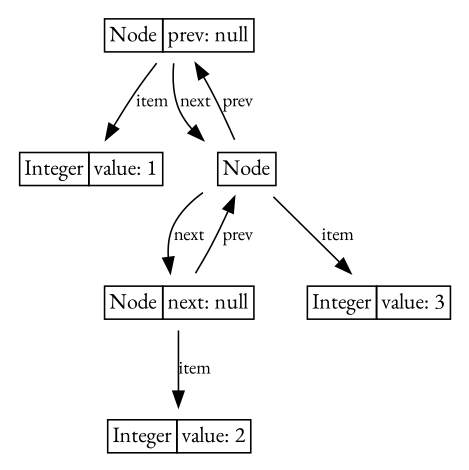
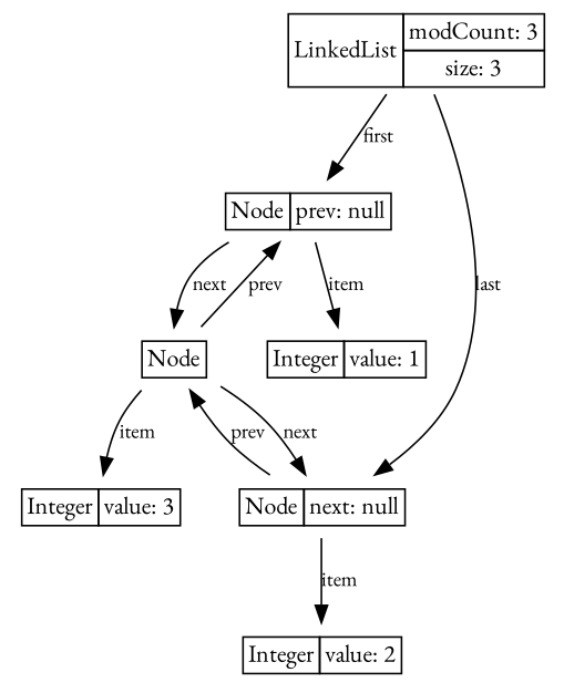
  digraph {
    rankdir=TB
    fontname="EB Garamond"
    node [shape=plaintext fontname="EB Garamond"]
    edge [fontsize=12 fontname="EB Garamond"]
+   n1 [label=< 		<table border='0' cellborder='1' cellspacing='0'> 			<tr> 				<td rowspan='3'>LinkedList</td> 			</tr> 			<tr> 				<td>modCount: 3</td> 			</tr> 			<tr> 				<td>size: 3</td> 			</tr> 		</table> 	>]
    n2 [label=< 		<table border='0' cellborder='1' cellspacing='0'> 			<tr> 				<td rowspan='2'>Node</td> 			</tr> 			<tr> 				<td>prev: null</td> 			</tr> 		</table> 	>]
    n3 [label=< 		<table border='0' cellborder='1' cellspacing='0'> 			<tr> 				<td rowspan='2'>Node</td> 			</tr> 			<tr> 				<td>next: null</td> 			</tr> 		</table> 	>]
    n4 [label=< 		<table border='0' cellborder='1' cellspacing='0'> 			<tr> 				<td rowspan='2'>Integer</td> 			</tr> 			<tr> 				<td>value: 1</td> 			</tr> 		</table> 	>]
    n5 [label=< 		<table border='0' cellborder='1' cellspacing='0'> 			<tr> 				<td>Node</td> 			</tr> 		</table> 	>]
    n6 [label=< 		<table border='0' cellborder='1' cellspacing='0'> 			<tr> 				<td rowspan='2'>Integer</td> 			</tr> 			<tr> 				<td>value: 3</td> 			</tr> 		</table> 	>]
    n7 [label=< 		<table border='0' cellborder='1' cellspacing='0'> 			<tr> 				<td rowspan='2'>Integer</td> 			</tr> 			<tr> 				<td>value: 2</td> 			</tr> 		</table> 	>]
+   n1 -> n2 [label=first]
+   n1 -> n3 [label=last]
    n2 -> n4 [label=item]
    n2 -> n5 [label=next]
    n3 -> n5 [label=prev]
    n3 -> n7 [label=item]
    n5 -> n2 [label=prev]
    n5 -> n3 [label=next]
    n5 -> n6 [label=item]
  }
